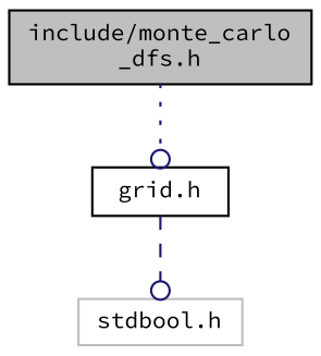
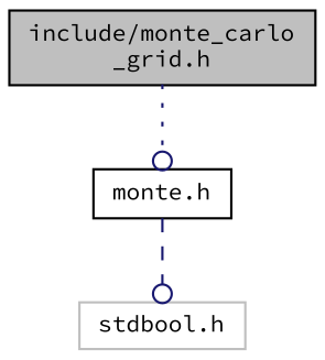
  digraph {
    fontname="Source Code Pro"
    node [color=black fillcolor=white fontname="Source Code Pro" fontsize=10 shape=record style=filled]
    edge [arrowhead=odot color=midnightblue fontname="Source Code Pro" fontsize=10 labelfontname=Helvetica labelfontsize=10]
-   n1 [fillcolor=grey75 fontcolor=black height=0.2 label="include/monte_carlo\l_dfs.h" width=0.4]
-   n2 [height=0.2 label="grid.h" width=0.4]
+   n1 [fillcolor=grey75 fontcolor=black height=0.2 label="include/monte_carlo\l_grid.h" width=0.4]
+   n2 [height=0.2 label="monte.h" width=0.4]
    n3 [color=grey75 height=0.2 label="stdbool.h" width=0.4]
    n1 -> n2 [style=dotted]
    n2 -> n3 [style=dashed]
  }
